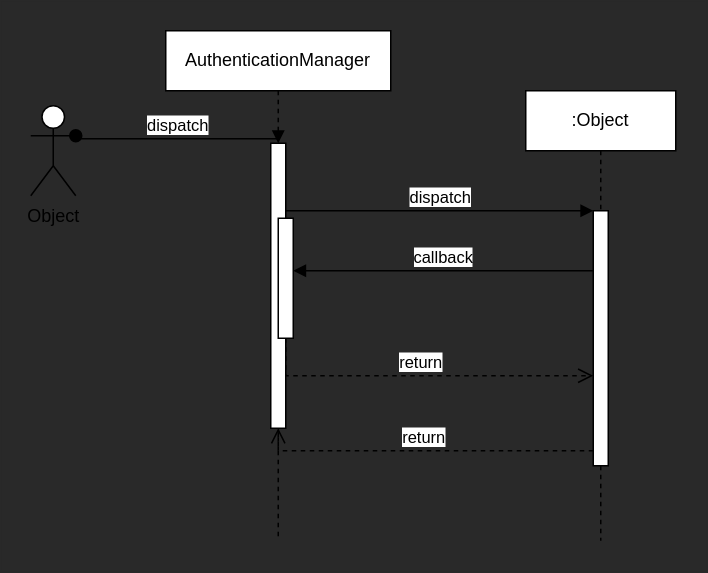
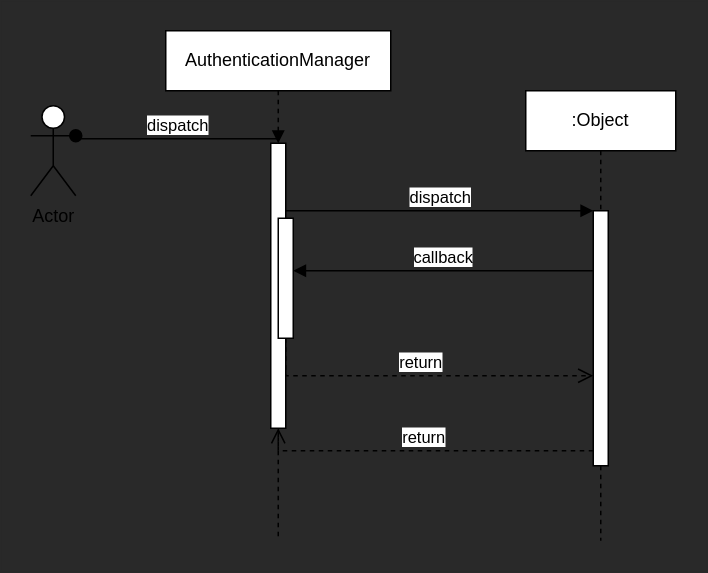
  <mxCell id="0" />
  <mxCell id="1" parent="0" />
  <mxCell id="2" value="AuthenticationManager" style="shape=umlLifeline;perimeter=lifelinePerimeter;whiteSpace=wrap;html=1;container=0;dropTarget=0;collapsible=0;recursiveResize=0;outlineConnect=0;portConstraint=eastwest;newEdgeStyle={&quot;edgeStyle&quot;:&quot;elbowEdgeStyle&quot;,&quot;elbow&quot;:&quot;vertical&quot;,&quot;curved&quot;:0,&quot;rounded&quot;:0};" vertex="1" parent="1"><mxGeometry x="110" y="20" width="150" height="340" as="geometry" /></mxCell>
  <mxCell id="3" value="" style="html=1;points=[];perimeter=orthogonalPerimeter;outlineConnect=0;targetShapes=umlLifeline;portConstraint=eastwest;newEdgeStyle={&quot;edgeStyle&quot;:&quot;elbowEdgeStyle&quot;,&quot;elbow&quot;:&quot;vertical&quot;,&quot;curved&quot;:0,&quot;rounded&quot;:0};" vertex="1" parent="2"><mxGeometry x="70" y="75" width="10" height="190" as="geometry" /></mxCell>
  <mxCell id="4" value="" style="html=1;points=[];perimeter=orthogonalPerimeter;outlineConnect=0;targetShapes=umlLifeline;portConstraint=eastwest;newEdgeStyle={&quot;edgeStyle&quot;:&quot;elbowEdgeStyle&quot;,&quot;elbow&quot;:&quot;vertical&quot;,&quot;curved&quot;:0,&quot;rounded&quot;:0};" vertex="1" parent="2"><mxGeometry x="75" y="125" width="10" height="80" as="geometry" /></mxCell>
  <mxCell id="5" value=":Object" style="shape=umlLifeline;perimeter=lifelinePerimeter;whiteSpace=wrap;html=1;container=0;dropTarget=0;collapsible=0;recursiveResize=0;outlineConnect=0;portConstraint=eastwest;newEdgeStyle={&quot;edgeStyle&quot;:&quot;elbowEdgeStyle&quot;,&quot;elbow&quot;:&quot;vertical&quot;,&quot;curved&quot;:0,&quot;rounded&quot;:0};" vertex="1" parent="1"><mxGeometry x="350" y="60" width="100" height="300" as="geometry" /></mxCell>
  <mxCell id="6" value="" style="html=1;points=[];perimeter=orthogonalPerimeter;outlineConnect=0;targetShapes=umlLifeline;portConstraint=eastwest;newEdgeStyle={&quot;edgeStyle&quot;:&quot;elbowEdgeStyle&quot;,&quot;elbow&quot;:&quot;vertical&quot;,&quot;curved&quot;:0,&quot;rounded&quot;:0};" vertex="1" parent="5"><mxGeometry x="45" y="80" width="10" height="170" as="geometry" /></mxCell>
  <mxCell id="7" value="dispatch" style="html=1;verticalAlign=bottom;endArrow=block;edgeStyle=elbowEdgeStyle;elbow=vertical;curved=0;rounded=0;" edge="1" parent="1" source="3" target="6"><mxGeometry relative="1" as="geometry"><mxPoint x="325" y="150" as="sourcePoint" /><Array as="points"><mxPoint x="310" y="140" /></Array></mxGeometry></mxCell>
  <mxCell id="8" value="return" style="html=1;verticalAlign=bottom;endArrow=open;dashed=1;endSize=8;edgeStyle=elbowEdgeStyle;elbow=vertical;curved=0;rounded=0;" edge="1" parent="1" source="6" target="3"><mxGeometry relative="1" as="geometry"><mxPoint x="325" y="225" as="targetPoint" /><Array as="points"><mxPoint x="320" y="300" /></Array></mxGeometry></mxCell>
  <mxCell id="9" value="callback" style="html=1;verticalAlign=bottom;endArrow=block;edgeStyle=elbowEdgeStyle;elbow=vertical;curved=0;rounded=0;" edge="1" parent="1" source="6" target="4"><mxGeometry relative="1" as="geometry"><mxPoint x="305" y="180" as="sourcePoint" /><Array as="points"><mxPoint x="320" y="180" /></Array></mxGeometry></mxCell>
  <mxCell id="10" value="return" style="html=1;verticalAlign=bottom;endArrow=open;dashed=1;endSize=8;edgeStyle=elbowEdgeStyle;elbow=vertical;curved=0;rounded=0;" edge="1" parent="1" source="4" target="6"><mxGeometry relative="1" as="geometry"><mxPoint x="305" y="255" as="targetPoint" /><Array as="points"><mxPoint x="310" y="250" /></Array></mxGeometry></mxCell>
- <mxCell id="11" value="Object" style="shape=umlActor;verticalLabelPosition=bottom;verticalAlign=top;html=1;outlineConnect=0;" vertex="1" parent="1"><mxGeometry x="20" y="70" width="30" height="60" as="geometry" /></mxCell>
+ <mxCell id="11" value="Actor" style="shape=umlActor;verticalLabelPosition=bottom;verticalAlign=top;html=1;outlineConnect=0;" vertex="1" parent="1"><mxGeometry x="20" y="70" width="30" height="60" as="geometry" /></mxCell>
  <mxCell id="12" value="dispatch" style="html=1;verticalAlign=bottom;startArrow=oval;endArrow=block;startSize=8;edgeStyle=elbowEdgeStyle;elbow=vertical;curved=0;rounded=0;exitX=1;exitY=0.333;exitDx=0;exitDy=0;exitPerimeter=0;" edge="1" parent="1" target="3" source="11"><mxGeometry relative="1" as="geometry"><mxPoint x="110" y="93" as="sourcePoint" /></mxGeometry></mxCell>
